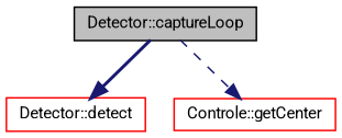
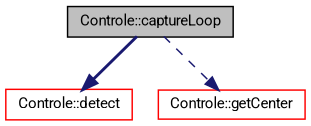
  digraph {
    fontname=Roboto
    rankdir=TB
    node [color=red fillcolor=white fontname=Roboto fontsize=10 shape=record style=filled]
    edge [color=midnightblue fontname=Roboto fontsize=10 labelfontname=Helvetica labelfontsize=10]
-   n1 [color=black fillcolor=grey75 fontcolor=black height=0.2 label="Detector::captureLoop" width=0.4]
-   n2 [height=0.2 label="Detector::detect" width=0.4]
+   n1 [color=black fillcolor=grey75 fontcolor=black height=0.2 label="Controle::captureLoop" width=0.4]
+   n2 [height=0.2 label="Controle::detect" width=0.4]
    n3 [height=0.2 label="Controle::getCenter" width=0.4]
    n1 -> n2 [style=bold]
    n1 -> n3 [style=dashed]
  }
